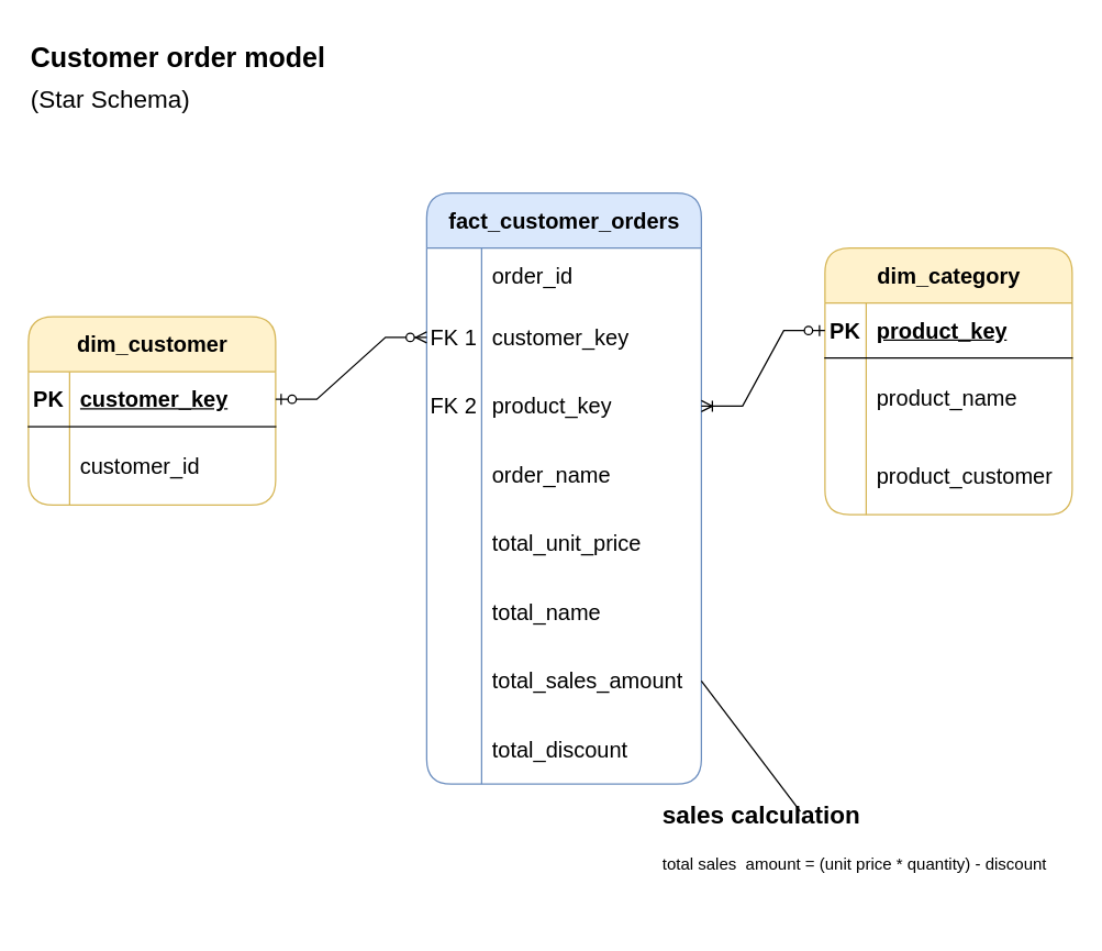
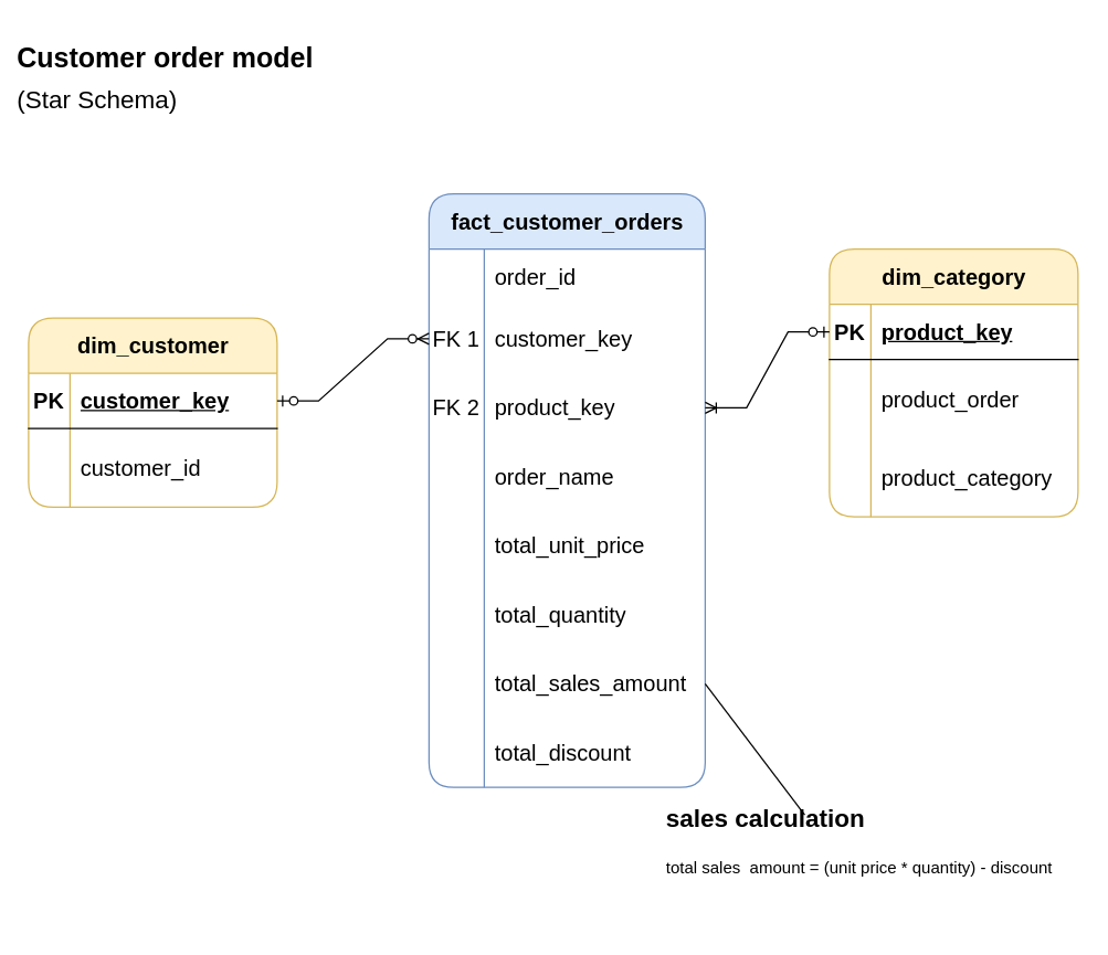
  <mxCell id="0" />
  <mxCell id="1" parent="0" />
  <mxCell id="2" value="dim_customer" style="shape=table;startSize=40;container=1;collapsible=1;childLayout=tableLayout;fixedRows=1;rowLines=0;fontStyle=1;align=center;resizeLast=1;html=1;fillColor=#fff2cc;strokeColor=#d6b656;fontSize=16;gradientColor=none;swimlaneFillColor=none;rounded=1;" vertex="1" parent="1"><mxGeometry x="20" y="230" width="180" height="137" as="geometry" /></mxCell>
  <mxCell id="3" value="" style="shape=tableRow;horizontal=0;startSize=0;swimlaneHead=0;swimlaneBody=0;fillColor=none;collapsible=0;dropTarget=0;points=[[0,0.5],[1,0.5]];portConstraint=eastwest;top=0;left=0;right=0;bottom=1;fontSize=16;" vertex="1" parent="2"><mxGeometry y="40" width="180" height="40" as="geometry" /></mxCell>
  <mxCell id="4" value="PK" style="shape=partialRectangle;connectable=0;fillColor=none;top=0;left=0;bottom=0;right=0;fontStyle=1;overflow=hidden;whiteSpace=wrap;html=1;fontSize=16;" vertex="1" parent="3"><mxGeometry width="30" height="40" as="geometry"><mxRectangle width="30" height="40" as="alternateBounds" /></mxGeometry></mxCell>
  <mxCell id="5" value="customer_key" style="shape=partialRectangle;connectable=0;fillColor=none;top=0;left=0;bottom=0;right=0;align=left;spacingLeft=6;fontStyle=5;overflow=hidden;whiteSpace=wrap;html=1;fontSize=16;" vertex="1" parent="3"><mxGeometry x="30" width="150" height="40" as="geometry"><mxRectangle width="150" height="40" as="alternateBounds" /></mxGeometry></mxCell>
  <mxCell id="6" value="" style="shape=tableRow;horizontal=0;startSize=0;swimlaneHead=0;swimlaneBody=0;fillColor=none;collapsible=0;dropTarget=0;points=[[0,0.5],[1,0.5]];portConstraint=eastwest;top=0;left=0;right=0;bottom=0;fontSize=16;" vertex="1" parent="2"><mxGeometry y="80" width="180" height="57" as="geometry" /></mxCell>
  <mxCell id="7" value="" style="shape=partialRectangle;connectable=0;fillColor=none;top=0;left=0;bottom=0;right=0;editable=1;overflow=hidden;whiteSpace=wrap;html=1;fontSize=16;" vertex="1" parent="6"><mxGeometry width="30" height="57" as="geometry"><mxRectangle width="30" height="57" as="alternateBounds" /></mxGeometry></mxCell>
  <mxCell id="8" value="customer_id" style="shape=partialRectangle;connectable=0;fillColor=none;top=0;left=0;bottom=0;right=0;align=left;spacingLeft=6;overflow=hidden;whiteSpace=wrap;html=1;fontSize=16;" vertex="1" parent="6"><mxGeometry x="30" width="150" height="57" as="geometry"><mxRectangle width="150" height="57" as="alternateBounds" /></mxGeometry></mxCell>
  <mxCell id="9" value="dim_category" style="shape=table;startSize=40;container=1;collapsible=1;childLayout=tableLayout;fixedRows=1;rowLines=0;fontStyle=1;align=center;resizeLast=1;html=1;fillColor=#fff2cc;strokeColor=#d6b656;fontSize=16;gradientColor=none;swimlaneFillColor=none;rounded=1;" vertex="1" parent="1"><mxGeometry x="600" y="180" width="180" height="194" as="geometry" /></mxCell>
  <mxCell id="10" value="" style="shape=tableRow;horizontal=0;startSize=0;swimlaneHead=0;swimlaneBody=0;fillColor=none;collapsible=0;dropTarget=0;points=[[0,0.5],[1,0.5]];portConstraint=eastwest;top=0;left=0;right=0;bottom=1;fontSize=16;" vertex="1" parent="9"><mxGeometry y="40" width="180" height="40" as="geometry" /></mxCell>
  <mxCell id="11" value="PK" style="shape=partialRectangle;connectable=0;fillColor=none;top=0;left=0;bottom=0;right=0;fontStyle=1;overflow=hidden;whiteSpace=wrap;html=1;fontSize=16;" vertex="1" parent="10"><mxGeometry width="30" height="40" as="geometry"><mxRectangle width="30" height="40" as="alternateBounds" /></mxGeometry></mxCell>
  <mxCell id="12" value="product_key" style="shape=partialRectangle;connectable=0;fillColor=none;top=0;left=0;bottom=0;right=0;align=left;spacingLeft=6;fontStyle=5;overflow=hidden;whiteSpace=wrap;html=1;fontSize=16;" vertex="1" parent="10"><mxGeometry x="30" width="150" height="40" as="geometry"><mxRectangle width="150" height="40" as="alternateBounds" /></mxGeometry></mxCell>
  <mxCell id="13" value="" style="shape=tableRow;horizontal=0;startSize=0;swimlaneHead=0;swimlaneBody=0;fillColor=none;collapsible=0;dropTarget=0;points=[[0,0.5],[1,0.5]];portConstraint=eastwest;top=0;left=0;right=0;bottom=0;fontSize=16;" vertex="1" parent="9"><mxGeometry y="80" width="180" height="57" as="geometry" /></mxCell>
  <mxCell id="14" value="" style="shape=partialRectangle;connectable=0;fillColor=none;top=0;left=0;bottom=0;right=0;editable=1;overflow=hidden;whiteSpace=wrap;html=1;fontSize=16;" vertex="1" parent="13"><mxGeometry width="30" height="57" as="geometry"><mxRectangle width="30" height="57" as="alternateBounds" /></mxGeometry></mxCell>
- <mxCell id="15" value="product_name" style="shape=partialRectangle;connectable=0;fillColor=none;top=0;left=0;bottom=0;right=0;align=left;spacingLeft=6;overflow=hidden;whiteSpace=wrap;html=1;fontSize=16;" vertex="1" parent="13"><mxGeometry x="30" width="150" height="57" as="geometry"><mxRectangle width="150" height="57" as="alternateBounds" /></mxGeometry></mxCell>
+ <mxCell id="15" value="product_order" style="shape=partialRectangle;connectable=0;fillColor=none;top=0;left=0;bottom=0;right=0;align=left;spacingLeft=6;overflow=hidden;whiteSpace=wrap;html=1;fontSize=16;" vertex="1" parent="13"><mxGeometry x="30" width="150" height="57" as="geometry"><mxRectangle width="150" height="57" as="alternateBounds" /></mxGeometry></mxCell>
  <mxCell id="16" value="" style="shape=tableRow;horizontal=0;startSize=0;swimlaneHead=0;swimlaneBody=0;fillColor=none;collapsible=0;dropTarget=0;points=[[0,0.5],[1,0.5]];portConstraint=eastwest;top=0;left=0;right=0;bottom=0;fontSize=16;" vertex="1" parent="9"><mxGeometry y="137" width="180" height="57" as="geometry" /></mxCell>
  <mxCell id="17" value="" style="shape=partialRectangle;connectable=0;fillColor=none;top=0;left=0;bottom=0;right=0;editable=1;overflow=hidden;whiteSpace=wrap;html=1;fontSize=16;" vertex="1" parent="16"><mxGeometry width="30" height="57" as="geometry"><mxRectangle width="30" height="57" as="alternateBounds" /></mxGeometry></mxCell>
- <mxCell id="18" value="product_customer" style="shape=partialRectangle;connectable=0;fillColor=none;top=0;left=0;bottom=0;right=0;align=left;spacingLeft=6;overflow=hidden;whiteSpace=wrap;html=1;fontSize=16;" vertex="1" parent="16"><mxGeometry x="30" width="150" height="57" as="geometry"><mxRectangle width="150" height="57" as="alternateBounds" /></mxGeometry></mxCell>
+ <mxCell id="18" value="product_category" style="shape=partialRectangle;connectable=0;fillColor=none;top=0;left=0;bottom=0;right=0;align=left;spacingLeft=6;overflow=hidden;whiteSpace=wrap;html=1;fontSize=16;" vertex="1" parent="16"><mxGeometry x="30" width="150" height="57" as="geometry"><mxRectangle width="150" height="57" as="alternateBounds" /></mxGeometry></mxCell>
  <mxCell id="19" value="fact_customer_orders" style="shape=table;startSize=40;container=1;collapsible=1;childLayout=tableLayout;fixedRows=1;rowLines=0;fontStyle=1;align=center;resizeLast=1;html=1;fillColor=#dae8fc;strokeColor=#6c8ebf;fontSize=16;swimlaneFillColor=none;rounded=1;" vertex="1" parent="1"><mxGeometry x="310" y="140" width="200" height="430" as="geometry" /></mxCell>
  <mxCell id="20" value="" style="shape=tableRow;horizontal=0;startSize=0;swimlaneHead=0;swimlaneBody=0;fillColor=none;collapsible=0;dropTarget=0;points=[[0,0.5],[1,0.5]];portConstraint=eastwest;top=0;left=0;right=0;bottom=0;fontSize=16;" vertex="1" parent="19"><mxGeometry y="40" width="200" height="40" as="geometry" /></mxCell>
  <mxCell id="21" value="" style="shape=partialRectangle;connectable=0;fillColor=none;top=0;left=0;bottom=0;right=0;editable=1;overflow=hidden;whiteSpace=wrap;html=1;fontSize=16;" vertex="1" parent="20"><mxGeometry width="40" height="40" as="geometry"><mxRectangle width="40" height="40" as="alternateBounds" /></mxGeometry></mxCell>
  <mxCell id="22" value="order_id" style="shape=partialRectangle;connectable=0;fillColor=none;top=0;left=0;bottom=0;right=0;align=left;spacingLeft=6;overflow=hidden;whiteSpace=wrap;html=1;fontSize=16;" vertex="1" parent="20"><mxGeometry x="40" width="160" height="40" as="geometry"><mxRectangle width="160" height="40" as="alternateBounds" /></mxGeometry></mxCell>
  <mxCell id="23" value="" style="shape=tableRow;horizontal=0;startSize=0;swimlaneHead=0;swimlaneBody=0;fillColor=none;collapsible=0;dropTarget=0;points=[[0,0.5],[1,0.5]];portConstraint=eastwest;top=0;left=0;right=0;bottom=0;fontSize=16;" vertex="1" parent="19"><mxGeometry y="80" width="200" height="50" as="geometry" /></mxCell>
  <mxCell id="24" value="FK 1" style="shape=partialRectangle;connectable=0;fillColor=none;top=0;left=0;bottom=0;right=0;editable=1;overflow=hidden;whiteSpace=wrap;html=1;fontSize=16;" vertex="1" parent="23"><mxGeometry width="40" height="50" as="geometry"><mxRectangle width="40" height="50" as="alternateBounds" /></mxGeometry></mxCell>
  <mxCell id="25" value="customer_key" style="shape=partialRectangle;connectable=0;fillColor=none;top=0;left=0;bottom=0;right=0;align=left;spacingLeft=6;overflow=hidden;whiteSpace=wrap;html=1;fontSize=16;" vertex="1" parent="23"><mxGeometry x="40" width="160" height="50" as="geometry"><mxRectangle width="160" height="50" as="alternateBounds" /></mxGeometry></mxCell>
  <mxCell id="26" value="" style="shape=tableRow;horizontal=0;startSize=0;swimlaneHead=0;swimlaneBody=0;fillColor=none;collapsible=0;dropTarget=0;points=[[0,0.5],[1,0.5]];portConstraint=eastwest;top=0;left=0;right=0;bottom=0;fontSize=16;" vertex="1" parent="19"><mxGeometry y="130" width="200" height="50" as="geometry" /></mxCell>
  <mxCell id="27" value="FK 2" style="shape=partialRectangle;connectable=0;fillColor=none;top=0;left=0;bottom=0;right=0;editable=1;overflow=hidden;whiteSpace=wrap;html=1;fontSize=16;" vertex="1" parent="26"><mxGeometry width="40" height="50" as="geometry"><mxRectangle width="40" height="50" as="alternateBounds" /></mxGeometry></mxCell>
  <mxCell id="28" value="product_key" style="shape=partialRectangle;connectable=0;fillColor=none;top=0;left=0;bottom=0;right=0;align=left;spacingLeft=6;overflow=hidden;whiteSpace=wrap;html=1;fontSize=16;" vertex="1" parent="26"><mxGeometry x="40" width="160" height="50" as="geometry"><mxRectangle width="160" height="50" as="alternateBounds" /></mxGeometry></mxCell>
  <mxCell id="29" value="" style="shape=tableRow;horizontal=0;startSize=0;swimlaneHead=0;swimlaneBody=0;fillColor=none;collapsible=0;dropTarget=0;points=[[0,0.5],[1,0.5]];portConstraint=eastwest;top=0;left=0;right=0;bottom=0;fontSize=16;" vertex="1" parent="19"><mxGeometry y="180" width="200" height="50" as="geometry" /></mxCell>
  <mxCell id="30" value="" style="shape=partialRectangle;connectable=0;fillColor=none;top=0;left=0;bottom=0;right=0;editable=1;overflow=hidden;whiteSpace=wrap;html=1;fontSize=16;" vertex="1" parent="29"><mxGeometry width="40" height="50" as="geometry"><mxRectangle width="40" height="50" as="alternateBounds" /></mxGeometry></mxCell>
  <mxCell id="31" value="order_name" style="shape=partialRectangle;connectable=0;fillColor=none;top=0;left=0;bottom=0;right=0;align=left;spacingLeft=6;overflow=hidden;whiteSpace=wrap;html=1;fontSize=16;" vertex="1" parent="29"><mxGeometry x="40" width="160" height="50" as="geometry"><mxRectangle width="160" height="50" as="alternateBounds" /></mxGeometry></mxCell>
  <mxCell id="32" value="" style="shape=tableRow;horizontal=0;startSize=0;swimlaneHead=0;swimlaneBody=0;fillColor=none;collapsible=0;dropTarget=0;points=[[0,0.5],[1,0.5]];portConstraint=eastwest;top=0;left=0;right=0;bottom=0;fontSize=16;" vertex="1" parent="19"><mxGeometry y="230" width="200" height="50" as="geometry" /></mxCell>
  <mxCell id="33" value="" style="shape=partialRectangle;connectable=0;fillColor=none;top=0;left=0;bottom=0;right=0;editable=1;overflow=hidden;whiteSpace=wrap;html=1;fontSize=16;" vertex="1" parent="32"><mxGeometry width="40" height="50" as="geometry"><mxRectangle width="40" height="50" as="alternateBounds" /></mxGeometry></mxCell>
  <mxCell id="34" value="total_unit_price" style="shape=partialRectangle;connectable=0;fillColor=none;top=0;left=0;bottom=0;right=0;align=left;spacingLeft=6;overflow=hidden;whiteSpace=wrap;html=1;fontSize=16;" vertex="1" parent="32"><mxGeometry x="40" width="160" height="50" as="geometry"><mxRectangle width="160" height="50" as="alternateBounds" /></mxGeometry></mxCell>
  <mxCell id="35" value="" style="shape=tableRow;horizontal=0;startSize=0;swimlaneHead=0;swimlaneBody=0;fillColor=none;collapsible=0;dropTarget=0;points=[[0,0.5],[1,0.5]];portConstraint=eastwest;top=0;left=0;right=0;bottom=0;fontSize=16;" vertex="1" parent="19"><mxGeometry y="280" width="200" height="50" as="geometry" /></mxCell>
  <mxCell id="36" value="" style="shape=partialRectangle;connectable=0;fillColor=none;top=0;left=0;bottom=0;right=0;editable=1;overflow=hidden;whiteSpace=wrap;html=1;fontSize=16;" vertex="1" parent="35"><mxGeometry width="40" height="50" as="geometry"><mxRectangle width="40" height="50" as="alternateBounds" /></mxGeometry></mxCell>
- <mxCell id="37" value="total_name" style="shape=partialRectangle;connectable=0;fillColor=none;top=0;left=0;bottom=0;right=0;align=left;spacingLeft=6;overflow=hidden;whiteSpace=wrap;html=1;fontSize=16;" vertex="1" parent="35"><mxGeometry x="40" width="160" height="50" as="geometry"><mxRectangle width="160" height="50" as="alternateBounds" /></mxGeometry></mxCell>
+ <mxCell id="37" value="total_quantity" style="shape=partialRectangle;connectable=0;fillColor=none;top=0;left=0;bottom=0;right=0;align=left;spacingLeft=6;overflow=hidden;whiteSpace=wrap;html=1;fontSize=16;" vertex="1" parent="35"><mxGeometry x="40" width="160" height="50" as="geometry"><mxRectangle width="160" height="50" as="alternateBounds" /></mxGeometry></mxCell>
  <mxCell id="38" value="" style="shape=tableRow;horizontal=0;startSize=0;swimlaneHead=0;swimlaneBody=0;fillColor=none;collapsible=0;dropTarget=0;points=[[0,0.5],[1,0.5]];portConstraint=eastwest;top=0;left=0;right=0;bottom=0;fontSize=16;" vertex="1" parent="19"><mxGeometry y="330" width="200" height="50" as="geometry" /></mxCell>
  <mxCell id="39" value="" style="shape=partialRectangle;connectable=0;fillColor=none;top=0;left=0;bottom=0;right=0;editable=1;overflow=hidden;whiteSpace=wrap;html=1;fontSize=16;" vertex="1" parent="38"><mxGeometry width="40" height="50" as="geometry"><mxRectangle width="40" height="50" as="alternateBounds" /></mxGeometry></mxCell>
  <mxCell id="40" value="total_sales_amount" style="shape=partialRectangle;connectable=0;fillColor=none;top=0;left=0;bottom=0;right=0;align=left;spacingLeft=6;overflow=hidden;whiteSpace=wrap;html=1;fontSize=16;" vertex="1" parent="38"><mxGeometry x="40" width="160" height="50" as="geometry"><mxRectangle width="160" height="50" as="alternateBounds" /></mxGeometry></mxCell>
  <mxCell id="41" value="" style="shape=tableRow;horizontal=0;startSize=0;swimlaneHead=0;swimlaneBody=0;fillColor=none;collapsible=0;dropTarget=0;points=[[0,0.5],[1,0.5]];portConstraint=eastwest;top=0;left=0;right=0;bottom=0;fontSize=16;" vertex="1" parent="19"><mxGeometry y="380" width="200" height="50" as="geometry" /></mxCell>
  <mxCell id="42" value="" style="shape=partialRectangle;connectable=0;fillColor=none;top=0;left=0;bottom=0;right=0;editable=1;overflow=hidden;whiteSpace=wrap;html=1;fontSize=16;" vertex="1" parent="41"><mxGeometry width="40" height="50" as="geometry"><mxRectangle width="40" height="50" as="alternateBounds" /></mxGeometry></mxCell>
  <mxCell id="43" value="total_discount" style="shape=partialRectangle;connectable=0;fillColor=none;top=0;left=0;bottom=0;right=0;align=left;spacingLeft=6;overflow=hidden;whiteSpace=wrap;html=1;fontSize=16;" vertex="1" parent="41"><mxGeometry x="40" width="160" height="50" as="geometry"><mxRectangle width="160" height="50" as="alternateBounds" /></mxGeometry></mxCell>
  <mxCell id="44" value="" style="edgeStyle=entityRelationEdgeStyle;fontSize=12;html=1;endArrow=ERzeroToMany;startArrow=ERzeroToOne;rounded=0;exitX=1;exitY=0.5;exitDx=0;exitDy=0;entryX=0;entryY=0.5;entryDx=0;entryDy=0;" edge="1" parent="1" source="3" target="23"><mxGeometry width="100" height="100" relative="1" as="geometry"><mxPoint x="200" y="300" as="sourcePoint" /><mxPoint x="300" y="200" as="targetPoint" /><Array as="points"><mxPoint x="210" y="280" /><mxPoint x="220" y="290" /><mxPoint x="220" y="270" /><mxPoint x="210" y="250" /></Array></mxGeometry></mxCell>
  <mxCell id="45" value="" style="edgeStyle=entityRelationEdgeStyle;fontSize=12;html=1;endArrow=ERoneToMany;startArrow=ERzeroToOne;rounded=0;entryX=1;entryY=0.5;entryDx=0;entryDy=0;" edge="1" parent="1" source="10" target="26"><mxGeometry width="100" height="100" relative="1" as="geometry"><mxPoint x="550" y="230" as="sourcePoint" /><mxPoint x="850" y="150" as="targetPoint" /></mxGeometry></mxCell>
  <mxCell id="46" value="&lt;h1 style=&quot;margin-top: 0px;&quot;&gt;&lt;font style=&quot;font-size: 18px;&quot;&gt;sales calculation&lt;/font&gt;&lt;/h1&gt;&lt;p&gt;total sales&amp;nbsp; amount = (unit price * quantity) - discount&lt;/p&gt;" style="text;html=1;whiteSpace=wrap;overflow=hidden;rounded=0;" vertex="1" parent="1"><mxGeometry x="480" y="570" width="300" height="100" as="geometry" /></mxCell>
  <mxCell id="47" value="" style="endArrow=none;html=1;rounded=0;" edge="1" parent="1"><mxGeometry width="50" height="50" relative="1" as="geometry"><mxPoint x="582.069" y="590" as="sourcePoint" /><mxPoint x="510" y="495" as="targetPoint" /></mxGeometry></mxCell>
- <mxCell id="48" value="&lt;h1 style=&quot;margin-top: 0px;&quot;&gt;&lt;font style=&quot;font-size: 20px;&quot;&gt;Customer order model&lt;/font&gt; &lt;font style=&quot;font-size: 18px; font-weight: normal;&quot;&gt;(Star Schema)&lt;/font&gt;&lt;/h1&gt;" style="text;html=1;whiteSpace=wrap;overflow=hidden;rounded=0;" vertex="1" parent="1"><mxGeometry x="20" y="20" width="250" height="70" as="geometry" /></mxCell>
+ <mxCell id="48" value="&lt;h1 style=&quot;margin-top: 0px;&quot;&gt;&lt;font style=&quot;font-size: 20px;&quot;&gt;Customer order model&lt;/font&gt; &lt;font style=&quot;font-size: 18px; font-weight: normal;&quot;&gt;(Star Schema)&lt;/font&gt;&lt;/h1&gt;" style="text;html=1;whiteSpace=wrap;overflow=hidden;rounded=0;" vertex="1" parent="1"><mxGeometry x="10" y="20" width="250" height="70" as="geometry" /></mxCell>
